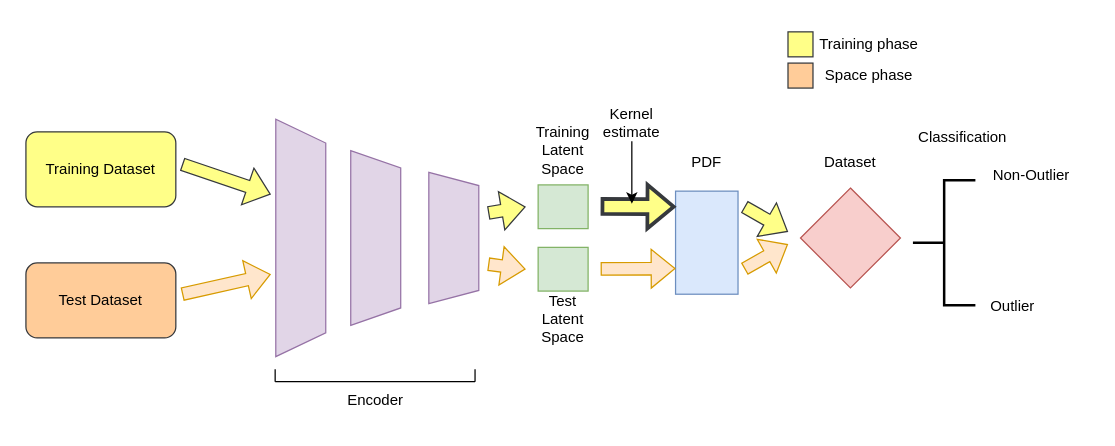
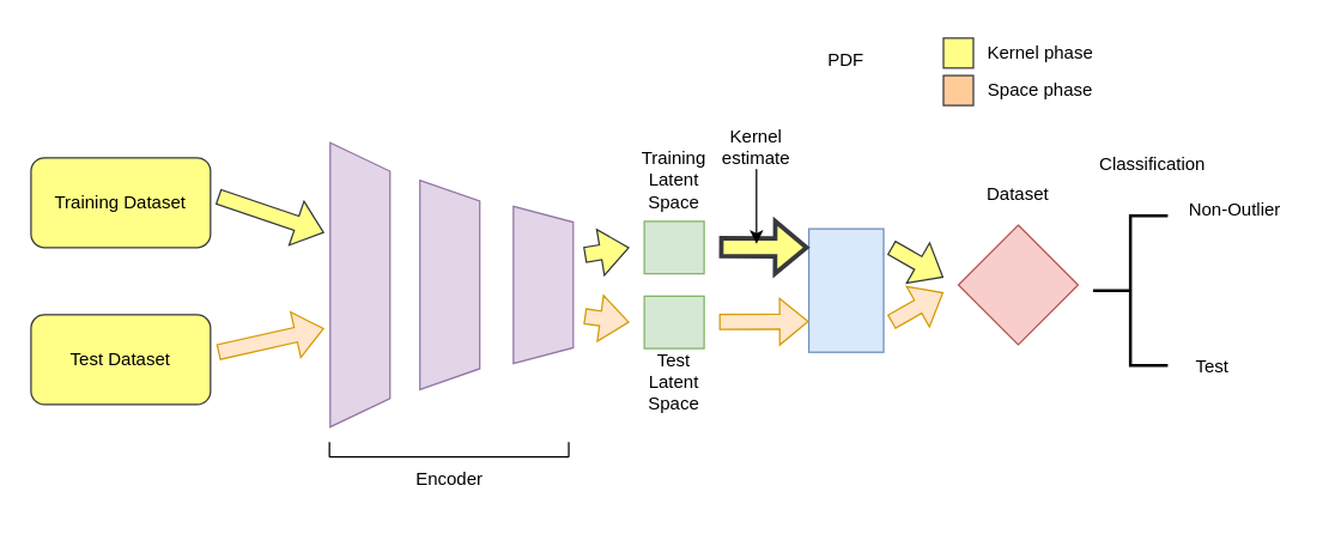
  <mxCell id="0" />
  <mxCell id="1" parent="0" />
  <mxCell id="2" value="" style="rounded=0;whiteSpace=wrap;html=1;rotation=90;fillColor=#d5e8d4;strokeColor=#82b366;" vertex="1" parent="1"><mxGeometry x="432.5" y="145" width="35" height="40" as="geometry" /></mxCell>
  <mxCell id="3" value="" style="verticalLabelPosition=middle;verticalAlign=middle;html=1;shape=trapezoid;perimeter=trapezoidPerimeter;whiteSpace=wrap;size=0.1;arcSize=10;flipV=1;labelPosition=center;align=center;rotation=-90;fillColor=#e1d5e7;strokeColor=#9673a6;" vertex="1" parent="1"><mxGeometry x="230" y="170" width="140" height="40" as="geometry" /></mxCell>
  <mxCell id="4" value="Test Latent Space" style="text;html=1;strokeColor=none;fillColor=none;align=center;verticalAlign=middle;whiteSpace=wrap;rounded=0;" vertex="1" parent="1"><mxGeometry x="420" y="240" width="60" height="30" as="geometry" /></mxCell>
  <mxCell id="5" value="" style="verticalLabelPosition=middle;verticalAlign=middle;html=1;shape=trapezoid;perimeter=trapezoidPerimeter;whiteSpace=wrap;size=0.1;arcSize=10;flipV=1;labelPosition=center;align=center;rotation=-90;fillColor=#e1d5e7;strokeColor=#9673a6;" vertex="1" parent="1"><mxGeometry x="310" y="170" width="105" height="40" as="geometry" /></mxCell>
  <mxCell id="6" value="" style="verticalLabelPosition=middle;verticalAlign=middle;html=1;shape=trapezoid;perimeter=trapezoidPerimeter;whiteSpace=wrap;size=0.1;arcSize=10;flipV=1;labelPosition=center;align=center;rotation=-90;fillColor=#e1d5e7;strokeColor=#9673a6;" vertex="1" parent="1"><mxGeometry x="145" y="170" width="190" height="40" as="geometry" /></mxCell>
  <mxCell id="7" value="" style="endArrow=none;html=1;rounded=0;" edge="1" parent="1"><mxGeometry width="50" height="50" relative="1" as="geometry"><mxPoint x="219.5" y="305" as="sourcePoint" /><mxPoint x="379.5" y="305" as="targetPoint" /></mxGeometry></mxCell>
  <mxCell id="8" value="" style="endArrow=none;html=1;rounded=0;" edge="1" parent="1"><mxGeometry width="50" height="50" relative="1" as="geometry"><mxPoint x="219.5" y="305" as="sourcePoint" /><mxPoint x="219.5" y="295" as="targetPoint" /></mxGeometry></mxCell>
  <mxCell id="9" value="" style="endArrow=none;html=1;rounded=0;" edge="1" parent="1"><mxGeometry width="50" height="50" relative="1" as="geometry"><mxPoint x="379.5" y="295" as="sourcePoint" /><mxPoint x="379.5" y="305" as="targetPoint" /><Array as="points"><mxPoint x="379.5" y="295" /></Array></mxGeometry></mxCell>
  <mxCell id="10" value="Encoder" style="text;html=1;strokeColor=none;fillColor=none;align=center;verticalAlign=middle;whiteSpace=wrap;rounded=0;" vertex="1" parent="1"><mxGeometry x="269.5" y="305" width="60" height="30" as="geometry" /></mxCell>
  <mxCell id="11" value="Training Dataset" style="rounded=1;whiteSpace=wrap;html=1;fillColor=#ffff88;strokeColor=#36393d;" vertex="1" parent="1"><mxGeometry x="20" y="105" width="120" height="60" as="geometry" /></mxCell>
- <mxCell id="12" value="Test Dataset" style="rounded=1;whiteSpace=wrap;html=1;fillColor=#ffcc99;strokeColor=#36393d;" vertex="1" parent="1"><mxGeometry x="20" y="210" width="120" height="60" as="geometry" /></mxCell>
+ <mxCell id="12" value="Test Dataset" style="rounded=1;whiteSpace=wrap;html=1;fillColor=#ffff88;strokeColor=#36393d;" vertex="1" parent="1"><mxGeometry x="20" y="210" width="120" height="60" as="geometry" /></mxCell>
  <mxCell id="13" value="" style="shape=flexArrow;endArrow=classic;html=1;rounded=0;entryX=0.347;entryY=1.1;entryDx=0;entryDy=0;entryPerimeter=0;fillColor=#ffe6cc;strokeColor=#d79b00;" edge="1" parent="1" target="6"><mxGeometry width="50" height="50" relative="1" as="geometry"><mxPoint x="145" y="235" as="sourcePoint" /><mxPoint x="195" y="185" as="targetPoint" /></mxGeometry></mxCell>
  <mxCell id="14" value="" style="shape=flexArrow;endArrow=classic;html=1;rounded=0;fillColor=#ffff88;strokeColor=#36393d;" edge="1" parent="1"><mxGeometry width="50" height="50" relative="1" as="geometry"><mxPoint x="145" y="130.93" as="sourcePoint" /><mxPoint x="216" y="155" as="targetPoint" /></mxGeometry></mxCell>
  <mxCell id="15" value="" style="rounded=0;whiteSpace=wrap;html=1;rotation=90;fillColor=#d5e8d4;strokeColor=#82b366;" vertex="1" parent="1"><mxGeometry x="432.5" y="195" width="35" height="40" as="geometry" /></mxCell>
  <mxCell id="16" value="Training Latent Space" style="text;html=1;strokeColor=none;fillColor=none;align=center;verticalAlign=middle;whiteSpace=wrap;rounded=0;" vertex="1" parent="1"><mxGeometry x="420" y="105" width="60" height="30" as="geometry" /></mxCell>
  <mxCell id="17" value="" style="rounded=0;whiteSpace=wrap;html=1;fillColor=#dae8fc;strokeColor=#6c8ebf;" vertex="1" parent="1"><mxGeometry x="540" y="152.5" width="50" height="82.5" as="geometry" /></mxCell>
- <mxCell id="18" value="PDF" style="text;html=1;strokeColor=none;fillColor=none;align=center;verticalAlign=middle;whiteSpace=wrap;rounded=0;" vertex="1" parent="1"><mxGeometry x="535" y="115" width="60" height="30" as="geometry" /></mxCell>
+ <mxCell id="18" value="PDF" style="text;html=1;strokeColor=none;fillColor=none;align=center;verticalAlign=middle;whiteSpace=wrap;rounded=0;" vertex="1" parent="1"><mxGeometry x="535" y="25" width="60" height="30" as="geometry" /></mxCell>
  <mxCell id="19" value="" style="shape=flexArrow;endArrow=classic;html=1;rounded=0;fillColor=#ffe6cc;strokeColor=#d79b00;" edge="1" parent="1"><mxGeometry width="50" height="50" relative="1" as="geometry"><mxPoint x="480" y="214.75" as="sourcePoint" /><mxPoint x="540" y="214.5" as="targetPoint" /></mxGeometry></mxCell>
  <mxCell id="20" value="" style="shape=flexArrow;endArrow=classic;html=1;rounded=0;fillColor=#ffff88;strokeColor=#36393d;entryX=0;entryY=0.152;entryDx=0;entryDy=0;entryPerimeter=0;strokeWidth=3;" edge="1" parent="1" target="17"><mxGeometry width="50" height="50" relative="1" as="geometry"><mxPoint x="480" y="164.75" as="sourcePoint" /><mxPoint x="550" y="172.5" as="targetPoint" /></mxGeometry></mxCell>
  <mxCell id="21" style="edgeStyle=orthogonalEdgeStyle;rounded=0;orthogonalLoop=1;jettySize=auto;html=1;" edge="1" parent="1" source="22"><mxGeometry relative="1" as="geometry"><mxPoint x="505" y="162.5" as="targetPoint" /></mxGeometry></mxCell>
  <mxCell id="22" value="Kernel estimate" style="text;html=1;strokeColor=none;fillColor=none;align=center;verticalAlign=middle;whiteSpace=wrap;rounded=0;" vertex="1" parent="1"><mxGeometry x="475" y="82.5" width="60" height="30" as="geometry" /></mxCell>
  <mxCell id="23" value="" style="shape=flexArrow;endArrow=classic;html=1;rounded=0;fillColor=#ffe6cc;strokeColor=#d79b00;" edge="1" parent="1"><mxGeometry width="50" height="50" relative="1" as="geometry"><mxPoint x="390" y="210.93" as="sourcePoint" /><mxPoint x="420" y="215" as="targetPoint" /></mxGeometry></mxCell>
  <mxCell id="24" value="" style="shape=flexArrow;endArrow=classic;html=1;rounded=0;fillColor=#ffff88;strokeColor=#36393d;" edge="1" parent="1"><mxGeometry width="50" height="50" relative="1" as="geometry"><mxPoint x="390" y="170" as="sourcePoint" /><mxPoint x="420" y="165" as="targetPoint" /></mxGeometry></mxCell>
  <mxCell id="25" value="Dataset" style="text;html=1;strokeColor=none;fillColor=none;align=center;verticalAlign=middle;whiteSpace=wrap;rounded=0;" vertex="1" parent="1"><mxGeometry x="650" y="115" width="60" height="30" as="geometry" /></mxCell>
  <mxCell id="26" value="" style="shape=flexArrow;endArrow=classic;html=1;rounded=0;fillColor=#ffe6cc;strokeColor=#d79b00;" edge="1" parent="1"><mxGeometry width="50" height="50" relative="1" as="geometry"><mxPoint x="595" y="214.75" as="sourcePoint" /><mxPoint x="630" y="195" as="targetPoint" /></mxGeometry></mxCell>
  <mxCell id="27" value="" style="shape=flexArrow;endArrow=classic;html=1;rounded=0;fillColor=#ffff88;strokeColor=#36393d;" edge="1" parent="1"><mxGeometry width="50" height="50" relative="1" as="geometry"><mxPoint x="595" y="165" as="sourcePoint" /><mxPoint x="630" y="185" as="targetPoint" /></mxGeometry></mxCell>
  <mxCell id="28" value="" style="rhombus;whiteSpace=wrap;html=1;fillColor=#f8cecc;strokeColor=#b85450;" vertex="1" parent="1"><mxGeometry x="640" y="150" width="80" height="80" as="geometry" /></mxCell>
  <mxCell id="29" value="" style="strokeWidth=2;html=1;shape=mxgraph.flowchart.annotation_2;align=left;labelPosition=right;pointerEvents=1;" vertex="1" parent="1"><mxGeometry x="730" y="143.75" width="50" height="100" as="geometry" /></mxCell>
  <mxCell id="30" value="Classification" style="text;html=1;strokeColor=none;fillColor=none;align=center;verticalAlign=middle;whiteSpace=wrap;rounded=0;" vertex="1" parent="1"><mxGeometry x="740" y="95" width="60" height="30" as="geometry" /></mxCell>
- <mxCell id="31" value="Outlier" style="text;html=1;strokeColor=none;fillColor=none;align=center;verticalAlign=middle;whiteSpace=wrap;rounded=0;" vertex="1" parent="1"><mxGeometry x="780" y="230" width="60" height="30" as="geometry" /></mxCell>
+ <mxCell id="31" value="Test" style="text;html=1;strokeColor=none;fillColor=none;align=center;verticalAlign=middle;whiteSpace=wrap;rounded=0;" vertex="1" parent="1"><mxGeometry x="780" y="230" width="60" height="30" as="geometry" /></mxCell>
  <mxCell id="32" value="Non-Outlier" style="text;html=1;strokeColor=none;fillColor=none;align=center;verticalAlign=middle;whiteSpace=wrap;rounded=0;" vertex="1" parent="1"><mxGeometry x="780" y="125" width="90" height="30" as="geometry" /></mxCell>
  <mxCell id="33" value="" style="rounded=0;whiteSpace=wrap;html=1;fillColor=#ffff88;strokeColor=#36393d;" vertex="1" parent="1"><mxGeometry x="630" y="25" width="20" height="20" as="geometry" /></mxCell>
- <mxCell id="34" value="Training phase" style="text;html=1;strokeColor=none;fillColor=none;align=center;verticalAlign=middle;whiteSpace=wrap;rounded=0;" vertex="1" parent="1"><mxGeometry x="640" y="20" width="110" height="30" as="geometry" /></mxCell>
+ <mxCell id="34" value="Kernel phase" style="text;html=1;strokeColor=none;fillColor=none;align=center;verticalAlign=middle;whiteSpace=wrap;rounded=0;" vertex="1" parent="1"><mxGeometry x="640" y="20" width="110" height="30" as="geometry" /></mxCell>
  <mxCell id="35" value="" style="rounded=0;whiteSpace=wrap;html=1;fillColor=#ffcc99;strokeColor=#36393d;" vertex="1" parent="1"><mxGeometry x="630" y="50" width="20" height="20" as="geometry" /></mxCell>
  <mxCell id="36" value="Space phase" style="text;html=1;strokeColor=none;fillColor=none;align=center;verticalAlign=middle;whiteSpace=wrap;rounded=0;" vertex="1" parent="1"><mxGeometry x="650" y="45" width="90" height="30" as="geometry" /></mxCell>
